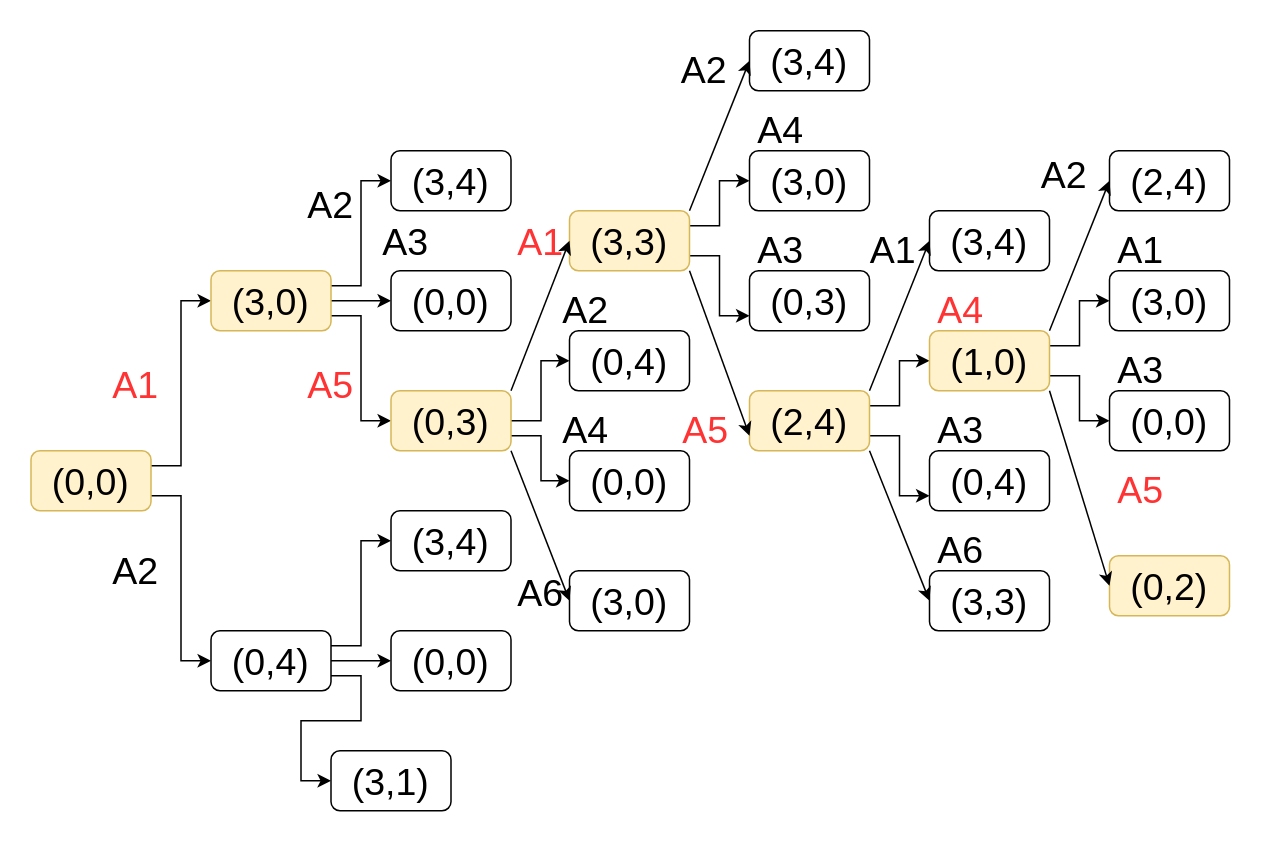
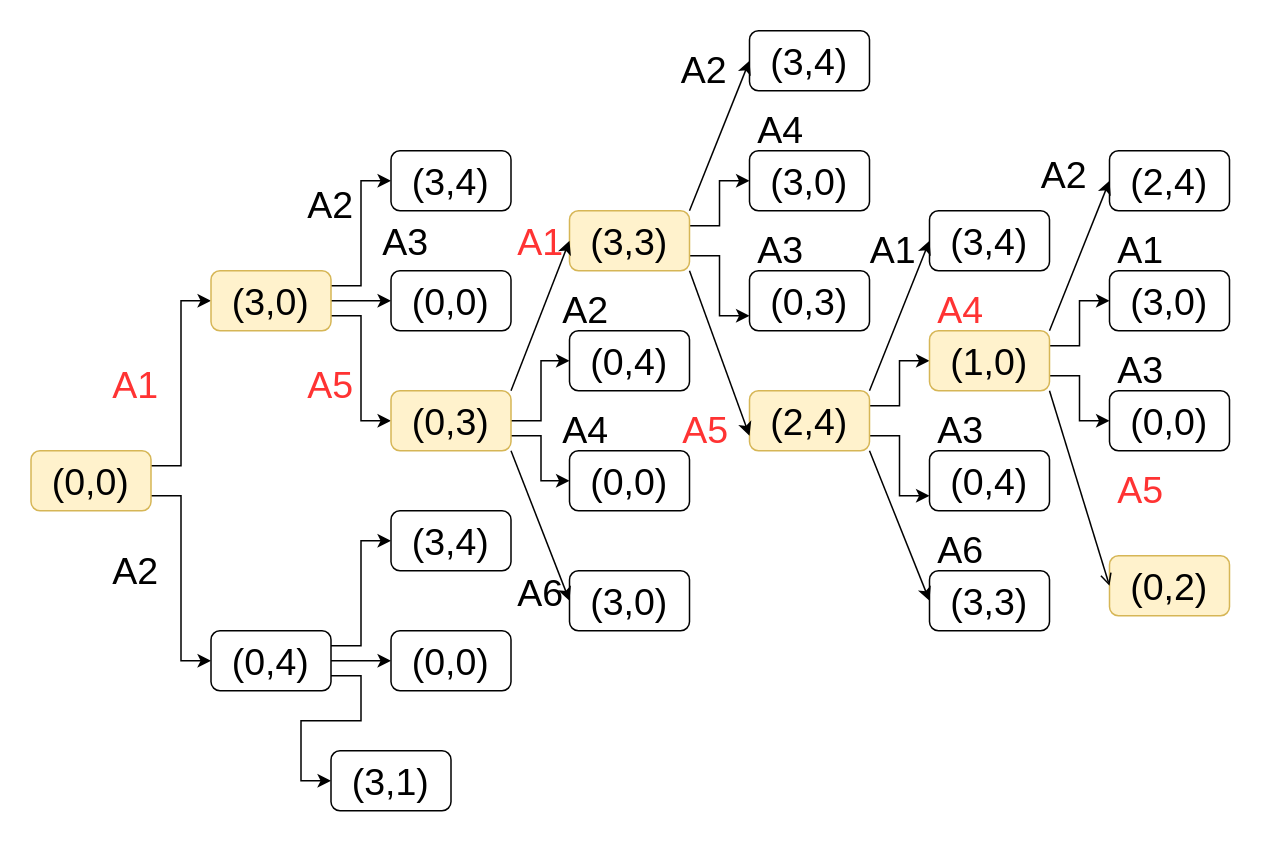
  <mxCell id="0" />
  <mxCell id="1" parent="0" />
  <mxCell id="2" style="edgeStyle=orthogonalEdgeStyle;rounded=0;orthogonalLoop=1;jettySize=auto;html=1;exitX=1;exitY=0.25;exitDx=0;exitDy=0;entryX=0;entryY=0.5;entryDx=0;entryDy=0;fontSize=25;" edge="1" parent="1" source="4" target="8"><mxGeometry relative="1" as="geometry" /></mxCell>
  <mxCell id="3" style="edgeStyle=orthogonalEdgeStyle;rounded=0;orthogonalLoop=1;jettySize=auto;html=1;exitX=1;exitY=0.75;exitDx=0;exitDy=0;entryX=0;entryY=0.5;entryDx=0;entryDy=0;fontSize=25;" edge="1" parent="1" source="4" target="12"><mxGeometry relative="1" as="geometry" /></mxCell>
  <mxCell id="4" value="(0,0)" style="rounded=1;whiteSpace=wrap;html=1;fontSize=25;fillColor=#fff2cc;strokeColor=#d6b656;" vertex="1" parent="1"><mxGeometry x="20" y="300" width="80" height="40" as="geometry" /></mxCell>
  <mxCell id="5" style="edgeStyle=orthogonalEdgeStyle;rounded=0;orthogonalLoop=1;jettySize=auto;html=1;exitX=1;exitY=0.25;exitDx=0;exitDy=0;entryX=0;entryY=0.5;entryDx=0;entryDy=0;fontSize=25;" edge="1" parent="1" source="8" target="13"><mxGeometry relative="1" as="geometry" /></mxCell>
  <mxCell id="6" style="edgeStyle=orthogonalEdgeStyle;rounded=0;orthogonalLoop=1;jettySize=auto;html=1;exitX=1;exitY=0.5;exitDx=0;exitDy=0;entryX=0;entryY=0.5;entryDx=0;entryDy=0;fontSize=25;" edge="1" parent="1" source="8" target="14"><mxGeometry relative="1" as="geometry" /></mxCell>
  <mxCell id="7" style="edgeStyle=orthogonalEdgeStyle;rounded=0;orthogonalLoop=1;jettySize=auto;html=1;exitX=1;exitY=0.75;exitDx=0;exitDy=0;entryX=0;entryY=0.5;entryDx=0;entryDy=0;fontSize=25;" edge="1" parent="1" source="8" target="17"><mxGeometry relative="1" as="geometry" /></mxCell>
  <mxCell id="8" value="(3,0)" style="rounded=1;whiteSpace=wrap;html=1;fontSize=25;fillColor=#fff2cc;strokeColor=#d6b656;" vertex="1" parent="1"><mxGeometry x="140" y="180" width="80" height="40" as="geometry" /></mxCell>
  <mxCell id="9" style="edgeStyle=orthogonalEdgeStyle;rounded=0;orthogonalLoop=1;jettySize=auto;html=1;exitX=1;exitY=0.25;exitDx=0;exitDy=0;entryX=0;entryY=0.5;entryDx=0;entryDy=0;fontSize=25;" edge="1" parent="1" source="12" target="18"><mxGeometry relative="1" as="geometry" /></mxCell>
  <mxCell id="10" style="edgeStyle=orthogonalEdgeStyle;rounded=0;orthogonalLoop=1;jettySize=auto;html=1;exitX=1;exitY=0.5;exitDx=0;exitDy=0;entryX=0;entryY=0.5;entryDx=0;entryDy=0;fontSize=25;" edge="1" parent="1" source="12" target="19"><mxGeometry relative="1" as="geometry" /></mxCell>
  <mxCell id="11" style="edgeStyle=orthogonalEdgeStyle;rounded=0;orthogonalLoop=1;jettySize=auto;html=1;exitX=1;exitY=0.75;exitDx=0;exitDy=0;entryX=0;entryY=0.5;entryDx=0;entryDy=0;fontSize=25;" edge="1" parent="1" source="12" target="20"><mxGeometry relative="1" as="geometry" /></mxCell>
  <mxCell id="12" value="(0,4)" style="rounded=1;whiteSpace=wrap;html=1;fontSize=25;" vertex="1" parent="1"><mxGeometry x="140" y="420" width="80" height="40" as="geometry" /></mxCell>
  <mxCell id="13" value="(3,4)" style="rounded=1;whiteSpace=wrap;html=1;fontSize=25;" vertex="1" parent="1"><mxGeometry x="260" y="100" width="80" height="40" as="geometry" /></mxCell>
  <mxCell id="14" value="(0,0)" style="rounded=1;whiteSpace=wrap;html=1;fontSize=25;" vertex="1" parent="1"><mxGeometry x="260" y="180" width="80" height="40" as="geometry" /></mxCell>
  <mxCell id="15" style="edgeStyle=orthogonalEdgeStyle;rounded=0;orthogonalLoop=1;jettySize=auto;html=1;exitX=1;exitY=0.5;exitDx=0;exitDy=0;entryX=0;entryY=0.5;entryDx=0;entryDy=0;fontSize=25;" edge="1" parent="1" source="17" target="24"><mxGeometry relative="1" as="geometry"><Array as="points"><mxPoint x="360" y="280" /><mxPoint x="360" y="240" /></Array></mxGeometry></mxCell>
  <mxCell id="16" style="edgeStyle=orthogonalEdgeStyle;rounded=0;orthogonalLoop=1;jettySize=auto;html=1;exitX=1;exitY=0.75;exitDx=0;exitDy=0;entryX=0;entryY=0.5;entryDx=0;entryDy=0;fontSize=25;" edge="1" parent="1" source="17" target="25"><mxGeometry relative="1" as="geometry" /></mxCell>
  <mxCell id="17" value="(0,3)" style="rounded=1;whiteSpace=wrap;html=1;fontSize=25;fillColor=#fff2cc;strokeColor=#d6b656;" vertex="1" parent="1"><mxGeometry x="260" y="260" width="80" height="40" as="geometry" /></mxCell>
  <mxCell id="18" value="(3,4)" style="rounded=1;whiteSpace=wrap;html=1;fontSize=25;" vertex="1" parent="1"><mxGeometry x="260" y="340" width="80" height="40" as="geometry" /></mxCell>
  <mxCell id="19" value="(0,0)" style="rounded=1;whiteSpace=wrap;html=1;fontSize=25;" vertex="1" parent="1"><mxGeometry x="260" y="420" width="80" height="40" as="geometry" /></mxCell>
  <mxCell id="20" value="(3,1)" style="rounded=1;whiteSpace=wrap;html=1;fontSize=25;" vertex="1" parent="1"><mxGeometry x="220" y="500" width="80" height="40" as="geometry" /></mxCell>
  <mxCell id="21" style="edgeStyle=orthogonalEdgeStyle;rounded=0;orthogonalLoop=1;jettySize=auto;html=1;exitX=1;exitY=0.25;exitDx=0;exitDy=0;entryX=0;entryY=0.5;entryDx=0;entryDy=0;fontSize=25;" edge="1" parent="1" source="23" target="28"><mxGeometry relative="1" as="geometry" /></mxCell>
  <mxCell id="22" style="edgeStyle=orthogonalEdgeStyle;rounded=0;orthogonalLoop=1;jettySize=auto;html=1;exitX=1;exitY=0.75;exitDx=0;exitDy=0;entryX=0;entryY=0.75;entryDx=0;entryDy=0;fontSize=25;" edge="1" parent="1" source="23" target="29"><mxGeometry relative="1" as="geometry" /></mxCell>
  <mxCell id="23" value="(3,3)" style="rounded=1;whiteSpace=wrap;html=1;fontSize=25;fillColor=#fff2cc;strokeColor=#d6b656;" vertex="1" parent="1"><mxGeometry x="379" y="140" width="80" height="40" as="geometry" /></mxCell>
  <mxCell id="24" value="(0,4)" style="rounded=1;whiteSpace=wrap;html=1;fontSize=25;" vertex="1" parent="1"><mxGeometry x="379" y="220" width="80" height="40" as="geometry" /></mxCell>
  <mxCell id="25" value="(0,0)" style="rounded=1;whiteSpace=wrap;html=1;fontSize=25;" vertex="1" parent="1"><mxGeometry x="379" y="300" width="80" height="40" as="geometry" /></mxCell>
  <mxCell id="26" value="(3,0)" style="rounded=1;whiteSpace=wrap;html=1;fontSize=25;" vertex="1" parent="1"><mxGeometry x="379" y="380" width="80" height="40" as="geometry" /></mxCell>
  <mxCell id="27" value="(3,4)" style="rounded=1;whiteSpace=wrap;html=1;fontSize=25;" vertex="1" parent="1"><mxGeometry x="499" y="20" width="80" height="40" as="geometry" /></mxCell>
  <mxCell id="28" value="(3,0)" style="rounded=1;whiteSpace=wrap;html=1;fontSize=25;" vertex="1" parent="1"><mxGeometry x="499" y="100" width="80" height="40" as="geometry" /></mxCell>
  <mxCell id="29" value="(0,3)" style="rounded=1;whiteSpace=wrap;html=1;fontSize=25;" vertex="1" parent="1"><mxGeometry x="499" y="180" width="80" height="40" as="geometry" /></mxCell>
  <mxCell id="30" style="edgeStyle=orthogonalEdgeStyle;rounded=0;orthogonalLoop=1;jettySize=auto;html=1;exitX=1;exitY=0.25;exitDx=0;exitDy=0;entryX=0;entryY=0.5;entryDx=0;entryDy=0;fontSize=25;" edge="1" parent="1" source="32" target="36"><mxGeometry relative="1" as="geometry" /></mxCell>
  <mxCell id="31" style="edgeStyle=orthogonalEdgeStyle;rounded=0;orthogonalLoop=1;jettySize=auto;html=1;exitX=1;exitY=0.75;exitDx=0;exitDy=0;entryX=0;entryY=0.75;entryDx=0;entryDy=0;fontSize=25;" edge="1" parent="1" source="32" target="37"><mxGeometry relative="1" as="geometry" /></mxCell>
  <mxCell id="32" value="(2,4)" style="rounded=1;whiteSpace=wrap;html=1;fontSize=25;fillColor=#fff2cc;strokeColor=#d6b656;" vertex="1" parent="1"><mxGeometry x="499" y="260" width="80" height="40" as="geometry" /></mxCell>
  <mxCell id="33" value="(3,4)" style="rounded=1;whiteSpace=wrap;html=1;fontSize=25;" vertex="1" parent="1"><mxGeometry x="619" y="140" width="80" height="40" as="geometry" /></mxCell>
  <mxCell id="34" style="edgeStyle=orthogonalEdgeStyle;rounded=0;orthogonalLoop=1;jettySize=auto;html=1;exitX=1;exitY=0.25;exitDx=0;exitDy=0;entryX=0;entryY=0.5;entryDx=0;entryDy=0;fontSize=25;" edge="1" parent="1" source="36" target="40"><mxGeometry relative="1" as="geometry" /></mxCell>
  <mxCell id="35" style="edgeStyle=orthogonalEdgeStyle;rounded=0;orthogonalLoop=1;jettySize=auto;html=1;exitX=1;exitY=0.75;exitDx=0;exitDy=0;entryX=0;entryY=0.5;entryDx=0;entryDy=0;fontSize=25;" edge="1" parent="1" source="36" target="41"><mxGeometry relative="1" as="geometry" /></mxCell>
  <mxCell id="36" value="(1,0)" style="rounded=1;whiteSpace=wrap;html=1;fontSize=25;fillColor=#fff2cc;strokeColor=#d6b656;" vertex="1" parent="1"><mxGeometry x="619" y="220" width="80" height="40" as="geometry" /></mxCell>
  <mxCell id="37" value="(0,4)" style="rounded=1;whiteSpace=wrap;html=1;fontSize=25;" vertex="1" parent="1"><mxGeometry x="619" y="300" width="80" height="40" as="geometry" /></mxCell>
  <mxCell id="38" value="(3,3)" style="rounded=1;whiteSpace=wrap;html=1;fontSize=25;" vertex="1" parent="1"><mxGeometry x="619" y="380" width="80" height="40" as="geometry" /></mxCell>
  <mxCell id="39" value="(2,4)" style="rounded=1;whiteSpace=wrap;html=1;fontSize=25;" vertex="1" parent="1"><mxGeometry x="739" y="100" width="80" height="40" as="geometry" /></mxCell>
  <mxCell id="40" value="(3,0)" style="rounded=1;whiteSpace=wrap;html=1;fontSize=25;" vertex="1" parent="1"><mxGeometry x="739" y="180" width="80" height="40" as="geometry" /></mxCell>
  <mxCell id="41" value="(0,0)" style="rounded=1;whiteSpace=wrap;html=1;fontSize=25;" vertex="1" parent="1"><mxGeometry x="739" y="260" width="80" height="40" as="geometry" /></mxCell>
  <mxCell id="42" value="(0,2)" style="rounded=1;whiteSpace=wrap;html=1;fontSize=25;fillColor=#fff2cc;strokeColor=#d6b656;" vertex="1" parent="1"><mxGeometry x="739" y="370" width="80" height="40" as="geometry" /></mxCell>
  <mxCell id="43" value="" style="endArrow=classic;html=1;rounded=0;fontSize=25;entryX=0;entryY=0.5;entryDx=0;entryDy=0;exitX=1;exitY=0;exitDx=0;exitDy=0;" edge="1" parent="1" source="17" target="23"><mxGeometry width="50" height="50" relative="1" as="geometry"><mxPoint x="360" y="240" as="sourcePoint" /><mxPoint x="590" y="370" as="targetPoint" /></mxGeometry></mxCell>
  <mxCell id="44" value="" style="endArrow=classic;html=1;rounded=0;fontSize=25;exitX=1;exitY=1;exitDx=0;exitDy=0;entryX=0;entryY=0.5;entryDx=0;entryDy=0;" edge="1" parent="1" source="17" target="26"><mxGeometry width="50" height="50" relative="1" as="geometry"><mxPoint x="540" y="420" as="sourcePoint" /><mxPoint x="590" y="370" as="targetPoint" /></mxGeometry></mxCell>
  <mxCell id="45" value="" style="endArrow=classic;html=1;rounded=0;fontSize=25;exitX=1;exitY=0;exitDx=0;exitDy=0;entryX=0;entryY=0.5;entryDx=0;entryDy=0;" edge="1" parent="1" source="23" target="27"><mxGeometry width="50" height="50" relative="1" as="geometry"><mxPoint x="540" y="420" as="sourcePoint" /><mxPoint x="590" y="370" as="targetPoint" /></mxGeometry></mxCell>
  <mxCell id="46" value="" style="endArrow=classic;html=1;rounded=0;fontSize=25;exitX=1;exitY=1;exitDx=0;exitDy=0;entryX=0;entryY=0.75;entryDx=0;entryDy=0;" edge="1" parent="1" source="23" target="32"><mxGeometry width="50" height="50" relative="1" as="geometry"><mxPoint x="469" y="150" as="sourcePoint" /><mxPoint x="509" y="50" as="targetPoint" /></mxGeometry></mxCell>
  <mxCell id="47" value="" style="endArrow=classic;html=1;rounded=0;fontSize=25;exitX=1;exitY=0;exitDx=0;exitDy=0;entryX=0;entryY=0.5;entryDx=0;entryDy=0;" edge="1" parent="1" source="32" target="33"><mxGeometry width="50" height="50" relative="1" as="geometry"><mxPoint x="469" y="150" as="sourcePoint" /><mxPoint x="509" y="50" as="targetPoint" /></mxGeometry></mxCell>
  <mxCell id="48" value="" style="endArrow=classic;html=1;rounded=0;fontSize=25;exitX=1;exitY=1;exitDx=0;exitDy=0;entryX=0;entryY=0.5;entryDx=0;entryDy=0;" edge="1" parent="1" source="32" target="38"><mxGeometry width="50" height="50" relative="1" as="geometry"><mxPoint x="469" y="190" as="sourcePoint" /><mxPoint x="509" y="300" as="targetPoint" /></mxGeometry></mxCell>
  <mxCell id="49" value="" style="endArrow=classic;html=1;rounded=0;fontSize=25;exitX=1;exitY=0;exitDx=0;exitDy=0;entryX=0;entryY=0.5;entryDx=0;entryDy=0;" edge="1" parent="1" source="36" target="39"><mxGeometry width="50" height="50" relative="1" as="geometry"><mxPoint x="589" y="270" as="sourcePoint" /><mxPoint x="629" y="170" as="targetPoint" /></mxGeometry></mxCell>
- <mxCell id="50" value="" style="endArrow=classic;html=1;rounded=0;fontSize=25;exitX=1;exitY=1;exitDx=0;exitDy=0;entryX=0;entryY=0.5;entryDx=0;entryDy=0;" edge="1" parent="1" source="36" target="42"><mxGeometry width="50" height="50" relative="1" as="geometry"><mxPoint x="709" y="230" as="sourcePoint" /><mxPoint x="749" y="130" as="targetPoint" /></mxGeometry></mxCell>
+ <mxCell id="50" value="" style="endArrow=open;html=1;rounded=0;fontSize=25;exitX=1;exitY=1;exitDx=0;exitDy=0;entryX=0;entryY=0.5;entryDx=0;entryDy=0;" edge="1" parent="1" source="36" target="42"><mxGeometry width="50" height="50" relative="1" as="geometry"><mxPoint x="709" y="230" as="sourcePoint" /><mxPoint x="749" y="130" as="targetPoint" /></mxGeometry></mxCell>
  <mxCell id="51" value="A1" style="text;html=1;strokeColor=none;fillColor=none;align=center;verticalAlign=middle;whiteSpace=wrap;rounded=0;fontSize=25;fontColor=#FF3333;" vertex="1" parent="1"><mxGeometry x="60" y="240" width="60" height="30" as="geometry" /></mxCell>
  <mxCell id="52" value="A2" style="text;html=1;strokeColor=none;fillColor=none;align=center;verticalAlign=middle;whiteSpace=wrap;rounded=0;fontSize=25;" vertex="1" parent="1"><mxGeometry x="60" y="364" width="60" height="30" as="geometry" /></mxCell>
  <mxCell id="53" value="A2" style="text;html=1;strokeColor=none;fillColor=none;align=center;verticalAlign=middle;whiteSpace=wrap;rounded=0;fontSize=25;" vertex="1" parent="1"><mxGeometry x="190" y="120" width="60" height="30" as="geometry" /></mxCell>
  <mxCell id="54" value="A5" style="text;html=1;strokeColor=none;fillColor=none;align=center;verticalAlign=middle;whiteSpace=wrap;rounded=0;fontSize=25;fontColor=#FF3333;" vertex="1" parent="1"><mxGeometry x="190" y="240" width="60" height="30" as="geometry" /></mxCell>
  <mxCell id="55" value="A3" style="text;html=1;strokeColor=none;fillColor=none;align=center;verticalAlign=middle;whiteSpace=wrap;rounded=0;fontSize=25;" vertex="1" parent="1"><mxGeometry x="240" y="145" width="60" height="30" as="geometry" /></mxCell>
  <mxCell id="56" value="A1" style="text;html=1;strokeColor=none;fillColor=none;align=center;verticalAlign=middle;whiteSpace=wrap;rounded=0;fontSize=25;fontColor=#FF3333;" vertex="1" parent="1"><mxGeometry x="330" y="145" width="60" height="30" as="geometry" /></mxCell>
  <mxCell id="57" value="A2" style="text;html=1;strokeColor=none;fillColor=none;align=center;verticalAlign=middle;whiteSpace=wrap;rounded=0;fontSize=25;" vertex="1" parent="1"><mxGeometry x="360" y="190" width="60" height="30" as="geometry" /></mxCell>
  <mxCell id="58" value="A4" style="text;html=1;strokeColor=none;fillColor=none;align=center;verticalAlign=middle;whiteSpace=wrap;rounded=0;fontSize=25;" vertex="1" parent="1"><mxGeometry x="360" y="270" width="60" height="30" as="geometry" /></mxCell>
  <mxCell id="59" value="A6" style="text;html=1;strokeColor=none;fillColor=none;align=center;verticalAlign=middle;whiteSpace=wrap;rounded=0;fontSize=25;" vertex="1" parent="1"><mxGeometry x="330" y="379" width="60" height="30" as="geometry" /></mxCell>
  <mxCell id="60" value="A2" style="text;html=1;strokeColor=none;fillColor=none;align=center;verticalAlign=middle;whiteSpace=wrap;rounded=0;fontSize=25;" vertex="1" parent="1"><mxGeometry x="439" y="30" width="60" height="30" as="geometry" /></mxCell>
  <mxCell id="61" value="A4" style="text;html=1;strokeColor=none;fillColor=none;align=center;verticalAlign=middle;whiteSpace=wrap;rounded=0;fontSize=25;" vertex="1" parent="1"><mxGeometry x="490" y="70" width="60" height="30" as="geometry" /></mxCell>
  <mxCell id="62" value="A3" style="text;html=1;strokeColor=none;fillColor=none;align=center;verticalAlign=middle;whiteSpace=wrap;rounded=0;fontSize=25;" vertex="1" parent="1"><mxGeometry x="490" y="150" width="60" height="30" as="geometry" /></mxCell>
  <mxCell id="63" value="A5" style="text;html=1;strokeColor=none;fillColor=none;align=center;verticalAlign=middle;whiteSpace=wrap;rounded=0;fontSize=25;fontColor=#FF3333;" vertex="1" parent="1"><mxGeometry x="440" y="270" width="60" height="30" as="geometry" /></mxCell>
  <mxCell id="64" value="A1" style="text;html=1;strokeColor=none;fillColor=none;align=center;verticalAlign=middle;whiteSpace=wrap;rounded=0;fontSize=25;" vertex="1" parent="1"><mxGeometry x="565" y="150" width="60" height="30" as="geometry" /></mxCell>
  <mxCell id="65" value="A4" style="text;html=1;strokeColor=none;fillColor=none;align=center;verticalAlign=middle;whiteSpace=wrap;rounded=0;fontSize=25;fontColor=#FF3333;" vertex="1" parent="1"><mxGeometry x="610" y="190" width="60" height="30" as="geometry" /></mxCell>
  <mxCell id="66" value="A3" style="text;html=1;strokeColor=none;fillColor=none;align=center;verticalAlign=middle;whiteSpace=wrap;rounded=0;fontSize=25;" vertex="1" parent="1"><mxGeometry x="610" y="270" width="60" height="30" as="geometry" /></mxCell>
  <mxCell id="67" value="A6" style="text;html=1;strokeColor=none;fillColor=none;align=center;verticalAlign=middle;whiteSpace=wrap;rounded=0;fontSize=25;" vertex="1" parent="1"><mxGeometry x="610" y="350" width="60" height="30" as="geometry" /></mxCell>
  <mxCell id="68" value="A2" style="text;html=1;strokeColor=none;fillColor=none;align=center;verticalAlign=middle;whiteSpace=wrap;rounded=0;fontSize=25;" vertex="1" parent="1"><mxGeometry x="679" y="100" width="60" height="30" as="geometry" /></mxCell>
  <mxCell id="69" value="A1" style="text;html=1;strokeColor=none;fillColor=none;align=center;verticalAlign=middle;whiteSpace=wrap;rounded=0;fontSize=25;" vertex="1" parent="1"><mxGeometry x="730" y="150" width="60" height="30" as="geometry" /></mxCell>
  <mxCell id="70" value="A3" style="text;html=1;strokeColor=none;fillColor=none;align=center;verticalAlign=middle;whiteSpace=wrap;rounded=0;fontSize=25;" vertex="1" parent="1"><mxGeometry x="730" y="230" width="60" height="30" as="geometry" /></mxCell>
  <mxCell id="71" value="A5" style="text;html=1;strokeColor=none;fillColor=none;align=center;verticalAlign=middle;whiteSpace=wrap;rounded=0;fontSize=25;fontColor=#FF3333;" vertex="1" parent="1"><mxGeometry x="730" y="310" width="60" height="30" as="geometry" /></mxCell>
